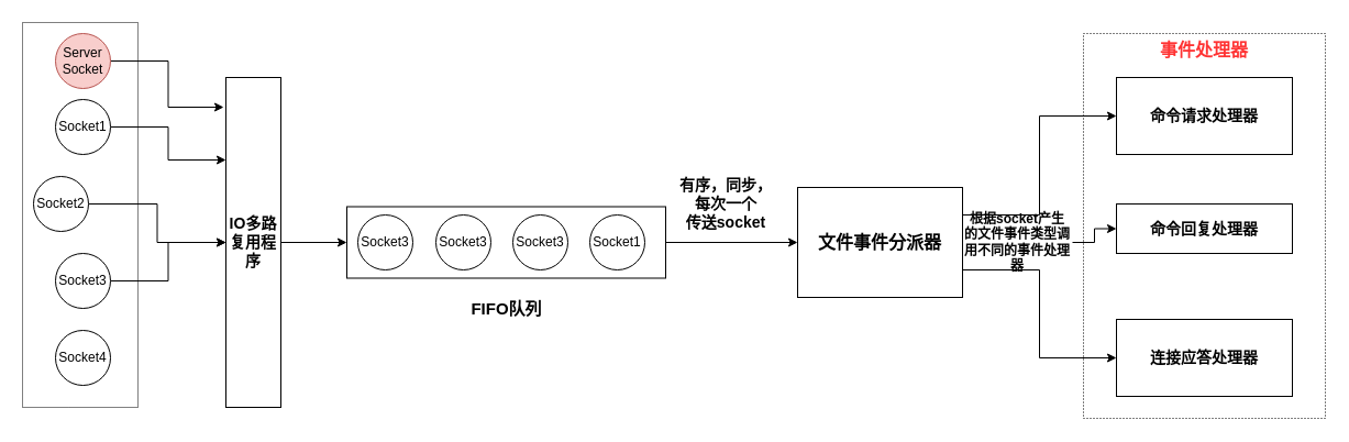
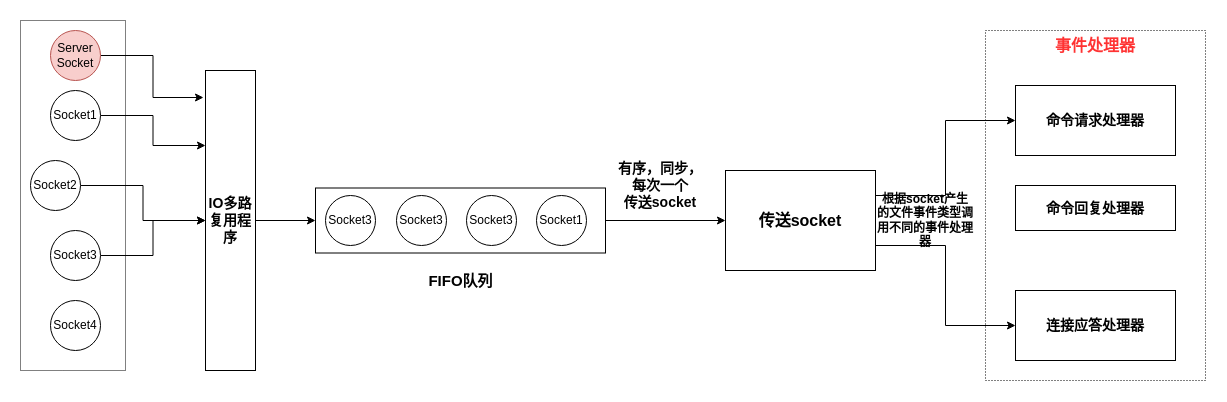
  <mxCell id="0" />
  <mxCell id="1" parent="0" />
  <mxCell id="2" value="" style="rounded=0;whiteSpace=wrap;html=1;dashed=1;dashPattern=1 2;" parent="1" vertex="1"><mxGeometry x="985" y="30" width="220" height="350" as="geometry" /></mxCell>
  <mxCell id="3" value="" style="rounded=0;whiteSpace=wrap;html=1;dashed=1;dashPattern=1 1;" parent="1" vertex="1"><mxGeometry x="20" width="105" height="350" as="geometry" y="20" /></mxCell>
  <mxCell id="4" style="edgeStyle=orthogonalEdgeStyle;rounded=0;orthogonalLoop=1;jettySize=auto;html=1;exitX=1;exitY=0.5;exitDx=0;exitDy=0;entryX=0;entryY=0.25;entryDx=0;entryDy=0;" parent="1" source="5" target="12" edge="1"><mxGeometry relative="1" as="geometry" /></mxCell>
  <mxCell id="5" value="Socket1" style="ellipse;whiteSpace=wrap;html=1;aspect=fixed;" parent="1" vertex="1"><mxGeometry x="50" y="90" width="50" height="50" as="geometry" /></mxCell>
  <mxCell id="6" style="edgeStyle=orthogonalEdgeStyle;rounded=0;orthogonalLoop=1;jettySize=auto;html=1;exitX=1;exitY=0.5;exitDx=0;exitDy=0;" parent="1" source="7" target="12" edge="1"><mxGeometry relative="1" as="geometry" /></mxCell>
  <mxCell id="7" value="Socket2" style="ellipse;whiteSpace=wrap;html=1;aspect=fixed;" parent="1" vertex="1"><mxGeometry x="30" y="160" width="50" height="50" as="geometry" /></mxCell>
  <mxCell id="8" style="edgeStyle=orthogonalEdgeStyle;rounded=0;orthogonalLoop=1;jettySize=auto;html=1;exitX=1;exitY=0.5;exitDx=0;exitDy=0;entryX=0;entryY=0.5;entryDx=0;entryDy=0;" parent="1" source="9" target="12" edge="1"><mxGeometry relative="1" as="geometry" /></mxCell>
  <mxCell id="9" value="Socket3" style="ellipse;whiteSpace=wrap;html=1;aspect=fixed;" parent="1" vertex="1"><mxGeometry x="50" y="230" width="50" height="50" as="geometry" /></mxCell>
  <mxCell id="10" value="Socket4" style="ellipse;whiteSpace=wrap;html=1;aspect=fixed;" parent="1" vertex="1"><mxGeometry x="50" y="300" width="50" height="50" as="geometry" /></mxCell>
  <mxCell id="11" style="edgeStyle=orthogonalEdgeStyle;rounded=0;orthogonalLoop=1;jettySize=auto;html=1;exitX=1;exitY=0.5;exitDx=0;exitDy=0;entryX=0;entryY=0.5;entryDx=0;entryDy=0;" parent="1" source="12" target="14" edge="1"><mxGeometry relative="1" as="geometry" /></mxCell>
  <mxCell id="12" value="&lt;b&gt;&lt;font style=&quot;font-size: 14px&quot;&gt;IO多路复用程序&lt;/font&gt;&lt;/b&gt;" style="rounded=0;whiteSpace=wrap;html=1;" parent="1" vertex="1"><mxGeometry x="205" y="70" width="50" height="300" as="geometry" /></mxCell>
  <mxCell id="13" style="edgeStyle=orthogonalEdgeStyle;rounded=0;orthogonalLoop=1;jettySize=auto;html=1;exitX=1;exitY=0.5;exitDx=0;exitDy=0;entryX=0;entryY=0.5;entryDx=0;entryDy=0;" parent="1" source="14" target="23" edge="1"><mxGeometry relative="1" as="geometry" /></mxCell>
  <mxCell id="14" value="" style="rounded=0;whiteSpace=wrap;html=1;" parent="1" vertex="1"><mxGeometry x="315" y="187.5" width="290" height="65" as="geometry" /></mxCell>
  <mxCell id="15" value="Socket1" style="ellipse;whiteSpace=wrap;html=1;aspect=fixed;" parent="1" vertex="1"><mxGeometry x="536" y="195" width="50" height="50" as="geometry" /></mxCell>
  <mxCell id="16" value="Socket3" style="ellipse;whiteSpace=wrap;html=1;aspect=fixed;" parent="1" vertex="1"><mxGeometry x="466" y="195" width="50" height="50" as="geometry" /></mxCell>
  <mxCell id="17" value="Socket3" style="ellipse;whiteSpace=wrap;html=1;aspect=fixed;" parent="1" vertex="1"><mxGeometry x="396" y="195" width="50" height="50" as="geometry" /></mxCell>
  <mxCell id="18" value="Socket3" style="ellipse;whiteSpace=wrap;html=1;aspect=fixed;" parent="1" vertex="1"><mxGeometry x="325" y="195" width="50" height="50" as="geometry" /></mxCell>
  <mxCell id="19" value="&lt;b&gt;&lt;font style=&quot;font-size: 15px&quot;&gt;FIFO队列&lt;/font&gt;&lt;/b&gt;" style="text;html=1;strokeColor=none;fillColor=none;align=center;verticalAlign=middle;whiteSpace=wrap;rounded=0;" parent="1" vertex="1"><mxGeometry x="422.5" y="270" width="75" height="20" as="geometry" /></mxCell>
- <mxCell id="20" style="edgeStyle=orthogonalEdgeStyle;rounded=0;orthogonalLoop=1;jettySize=auto;html=1;exitX=1;exitY=0.5;exitDx=0;exitDy=0;entryX=0;entryY=0.5;entryDx=0;entryDy=0;startArrow=none;" parent="1" source="28" target="26" edge="1"><mxGeometry relative="1" as="geometry" /></mxCell>
  <mxCell id="21" style="edgeStyle=orthogonalEdgeStyle;rounded=0;orthogonalLoop=1;jettySize=auto;html=1;exitX=1;exitY=0.25;exitDx=0;exitDy=0;entryX=0;entryY=0.5;entryDx=0;entryDy=0;" parent="1" source="23" target="25" edge="1"><mxGeometry relative="1" as="geometry" /></mxCell>
  <mxCell id="22" style="edgeStyle=orthogonalEdgeStyle;rounded=0;orthogonalLoop=1;jettySize=auto;html=1;exitX=1;exitY=0.75;exitDx=0;exitDy=0;entryX=0;entryY=0.5;entryDx=0;entryDy=0;" parent="1" source="23" target="27" edge="1"><mxGeometry relative="1" as="geometry" /></mxCell>
- <mxCell id="23" value="&lt;b&gt;&lt;font style=&quot;font-size: 16px&quot;&gt;文件事件分派器&lt;/font&gt;&lt;/b&gt;" style="rounded=0;whiteSpace=wrap;html=1;" parent="1" vertex="1"><mxGeometry x="725" y="170" width="150" height="100" as="geometry" /></mxCell>
+ <mxCell id="23" value="&lt;b&gt;&lt;font style=&quot;font-size: 16px&quot;&gt;传送socket&lt;/font&gt;&lt;/b&gt;" style="rounded=0;whiteSpace=wrap;html=1;" parent="1" vertex="1"><mxGeometry x="725" y="170" width="150" height="100" as="geometry" /></mxCell>
  <mxCell id="24" value="&lt;b&gt;&lt;font style=&quot;font-size: 14px&quot;&gt;有序，同步，每次一个&lt;br&gt;传送socket&lt;br&gt;&lt;/font&gt;&lt;/b&gt;" style="text;html=1;strokeColor=none;fillColor=none;align=center;verticalAlign=middle;whiteSpace=wrap;rounded=0;" parent="1" vertex="1"><mxGeometry x="615" y="175" width="90" height="20" as="geometry" /></mxCell>
- <mxCell id="25" value="&lt;b&gt;&lt;font style=&quot;font-size: 14px&quot;&gt;命令请求处理器&lt;/font&gt;&lt;/b&gt;" style="rounded=0;whiteSpace=wrap;html=1;" parent="1" vertex="1"><mxGeometry x="1015" y="70" width="160" height="70" as="geometry" /></mxCell>
+ <mxCell id="25" value="&lt;b&gt;&lt;font style=&quot;font-size: 14px&quot;&gt;命令请求处理器&lt;/font&gt;&lt;/b&gt;" style="rounded=0;whiteSpace=wrap;html=1;" parent="1" vertex="1"><mxGeometry x="1015" y="85" width="160" height="70" as="geometry" /></mxCell>
  <mxCell id="26" value="&lt;b&gt;&lt;font style=&quot;font-size: 14px&quot;&gt;命令回复处理器&lt;/font&gt;&lt;/b&gt;" style="rounded=0;whiteSpace=wrap;html=1;" parent="1" vertex="1"><mxGeometry x="1015" y="185" width="160" height="45" as="geometry" /></mxCell>
  <mxCell id="27" value="&lt;b&gt;&lt;font style=&quot;font-size: 14px&quot;&gt;连接应答处理器&lt;/font&gt;&lt;/b&gt;" style="rounded=0;whiteSpace=wrap;html=1;" parent="1" vertex="1"><mxGeometry x="1015" y="290" width="160" height="70" as="geometry" /></mxCell>
  <mxCell id="28" value="&lt;b&gt;根据socket产生的文件事件类型调用不同的事件处理器&lt;/b&gt;" style="text;html=1;strokeColor=none;fillColor=none;align=center;verticalAlign=middle;whiteSpace=wrap;rounded=0;" parent="1" vertex="1"><mxGeometry x="875" y="210" width="100" height="20" as="geometry" /></mxCell>
  <mxCell id="29" value="" style="edgeStyle=orthogonalEdgeStyle;rounded=0;orthogonalLoop=1;jettySize=auto;html=1;exitX=1;exitY=0.5;exitDx=0;exitDy=0;entryX=0;entryY=0.5;entryDx=0;entryDy=0;endArrow=none;" parent="1" source="23" target="28" edge="1"><mxGeometry relative="1" as="geometry"><mxPoint x="875" y="220" as="sourcePoint" /><mxPoint x="995" y="220" as="targetPoint" /></mxGeometry></mxCell>
  <mxCell id="30" value="&lt;b&gt;&lt;font color=&quot;#ff3333&quot; style=&quot;font-size: 16px&quot;&gt;事件处理器&lt;/font&gt;&lt;/b&gt;" style="text;html=1;strokeColor=none;fillColor=none;align=center;verticalAlign=middle;whiteSpace=wrap;rounded=0;dashed=1;dashPattern=1 2;" parent="1" vertex="1"><mxGeometry x="1040" y="30" width="110" height="30" as="geometry" /></mxCell>
  <mxCell id="31" style="edgeStyle=orthogonalEdgeStyle;rounded=0;orthogonalLoop=1;jettySize=auto;html=1;exitX=1;exitY=0.5;exitDx=0;exitDy=0;entryX=-0.04;entryY=0.09;entryDx=0;entryDy=0;entryPerimeter=0;" edge="1" parent="1" source="32" target="12"><mxGeometry relative="1" as="geometry" /></mxCell>
  <mxCell id="32" value="Server&lt;br&gt;Socket" style="ellipse;whiteSpace=wrap;html=1;aspect=fixed;fillColor=#f8cecc;strokeColor=#b85450;" vertex="1" parent="1"><mxGeometry x="50" y="30" width="50" height="50" as="geometry" /></mxCell>
